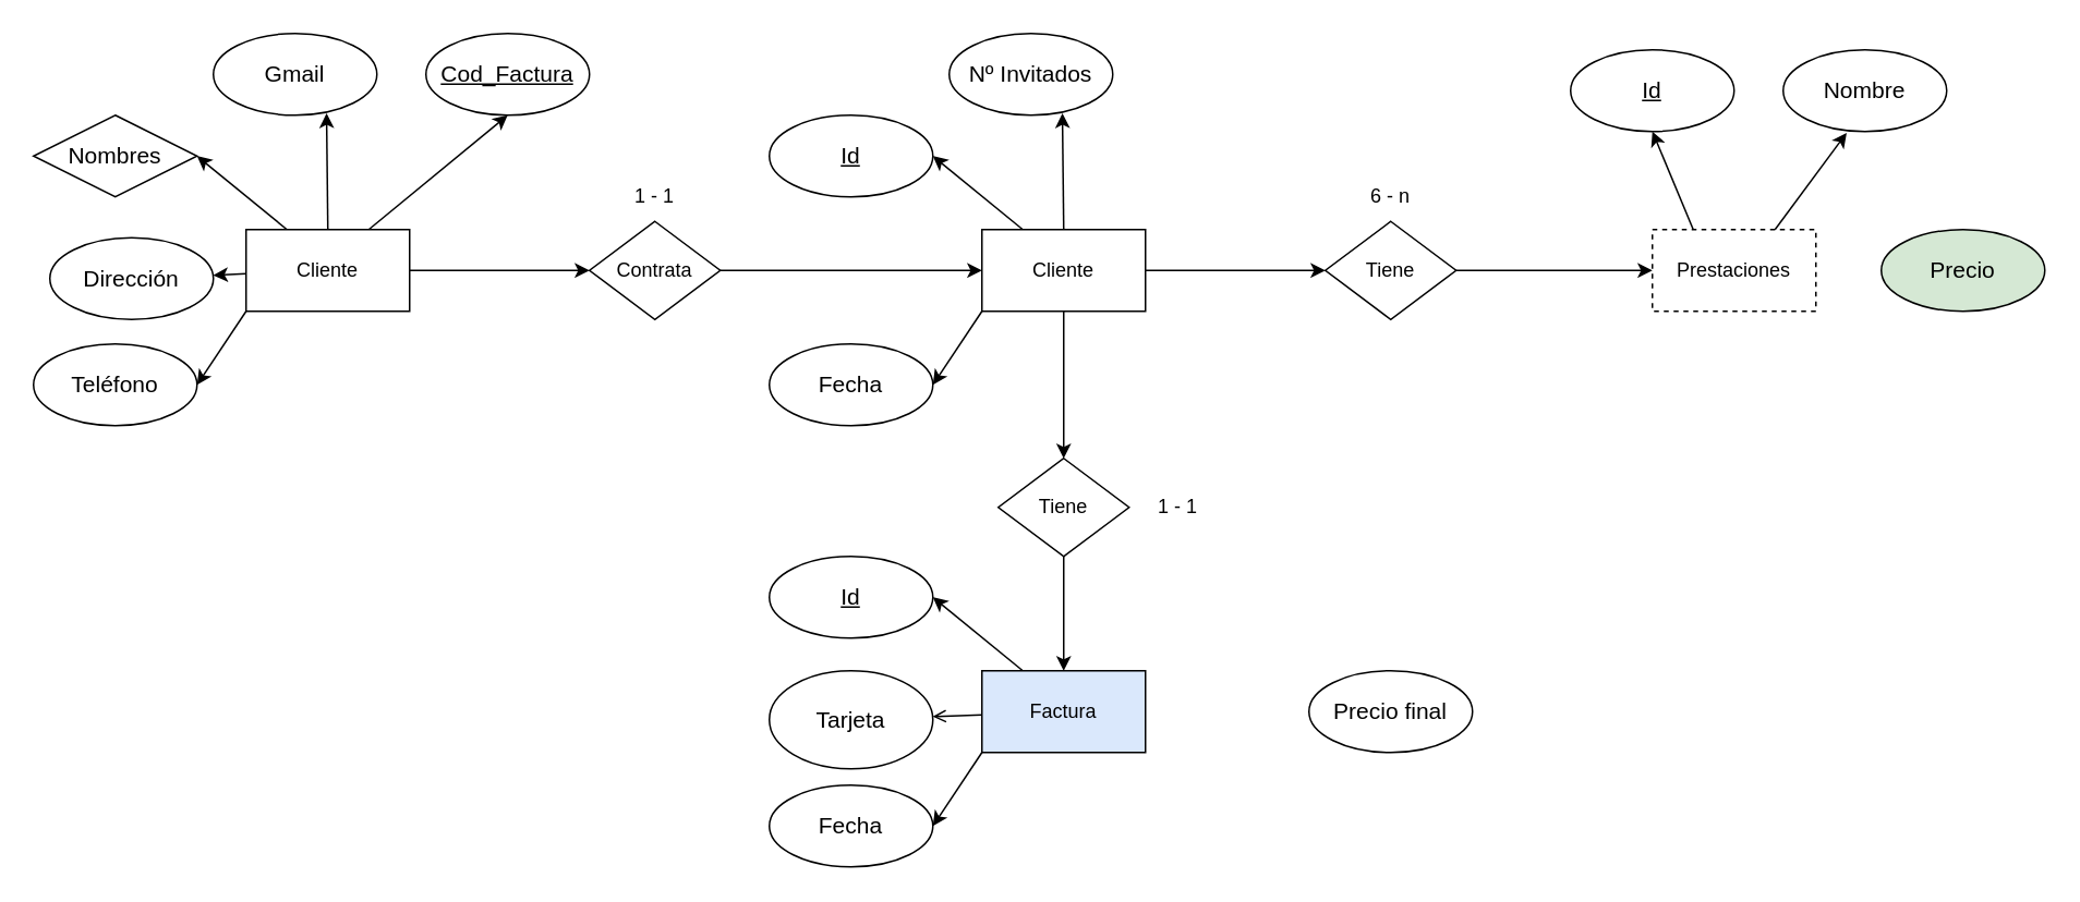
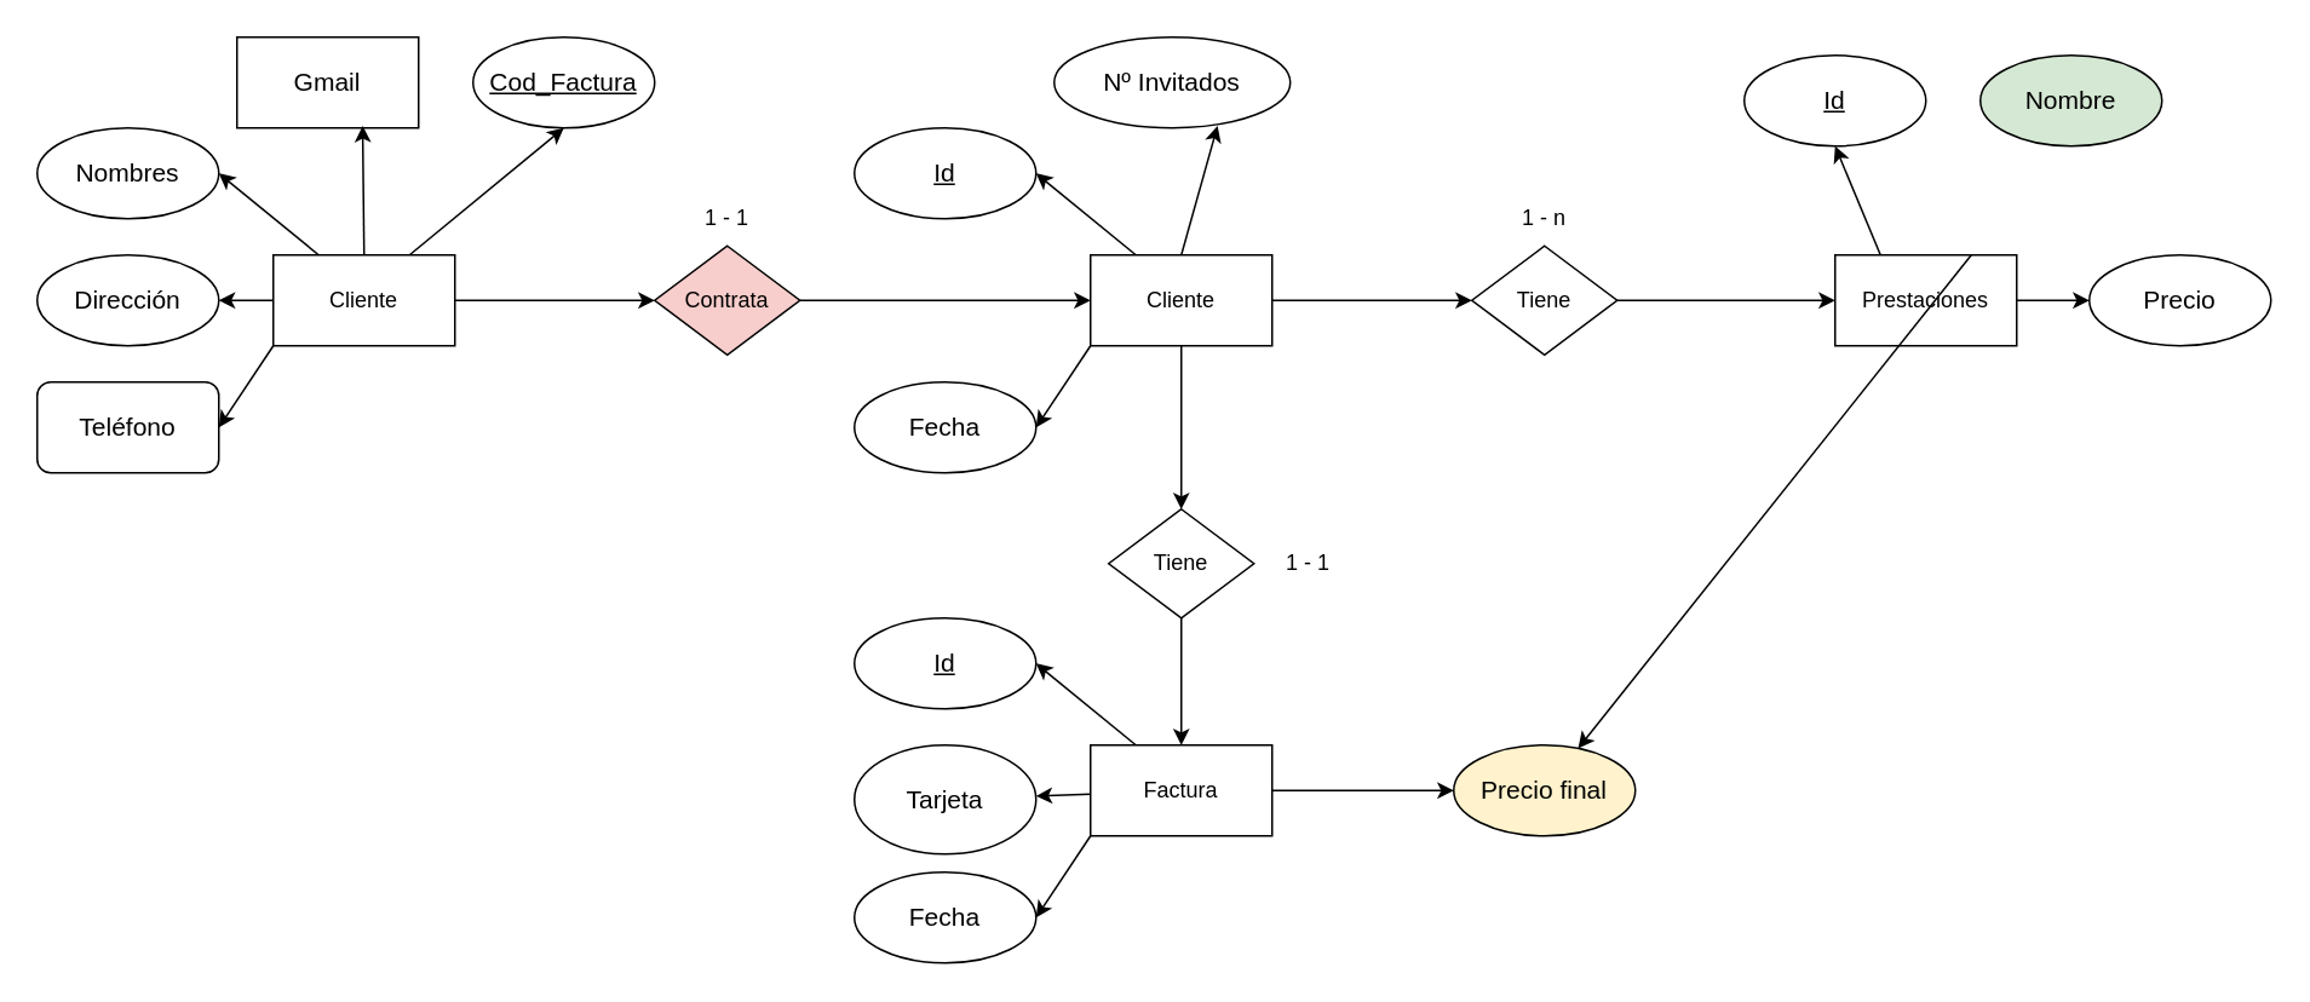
  <mxCell id="0" />
  <mxCell id="1" parent="0" />
- <mxCell id="2" value="&lt;font style=&quot;font-size: 14px;&quot;&gt;Nombres&lt;/font&gt;" style="rhombus;whiteSpace=wrap;html=1;" vertex="1" parent="1"><mxGeometry x="20" y="70" width="100" height="50" as="geometry" /></mxCell>
+ <mxCell id="2" value="&lt;font style=&quot;font-size: 14px;&quot;&gt;Nombres&lt;/font&gt;" style="ellipse;whiteSpace=wrap;html=1;" vertex="1" parent="1"><mxGeometry x="20" y="70" width="100" height="50" as="geometry" /></mxCell>
  <mxCell id="3" style="rounded=0;orthogonalLoop=1;jettySize=auto;html=1;exitX=0.25;exitY=0;exitDx=0;exitDy=0;entryX=1;entryY=0.5;entryDx=0;entryDy=0;" edge="1" parent="1" source="8" target="2"><mxGeometry relative="1" as="geometry" /></mxCell>
  <mxCell id="4" style="rounded=0;orthogonalLoop=1;jettySize=auto;html=1;exitX=0.75;exitY=0;exitDx=0;exitDy=0;entryX=0.5;entryY=1;entryDx=0;entryDy=0;" edge="1" parent="1" source="8" target="9"><mxGeometry relative="1" as="geometry" /></mxCell>
  <mxCell id="5" value="" style="rounded=0;orthogonalLoop=1;jettySize=auto;html=1;" edge="1" parent="1" source="8" target="12"><mxGeometry relative="1" as="geometry" /></mxCell>
  <mxCell id="6" style="rounded=0;orthogonalLoop=1;jettySize=auto;html=1;exitX=0;exitY=1;exitDx=0;exitDy=0;entryX=1;entryY=0.5;entryDx=0;entryDy=0;" edge="1" parent="1" source="8" target="11"><mxGeometry relative="1" as="geometry" /></mxCell>
  <mxCell id="7" value="" style="rounded=0;orthogonalLoop=1;jettySize=auto;html=1;" edge="1" parent="1" source="8" target="15"><mxGeometry relative="1" as="geometry" /></mxCell>
  <mxCell id="8" value="Cliente" style="rounded=0;whiteSpace=wrap;html=1;" vertex="1" parent="1"><mxGeometry x="150" y="140" width="100" height="50" as="geometry" /></mxCell>
  <mxCell id="9" value="&lt;font style=&quot;font-size: 14px;&quot;&gt;Cod_Factura&lt;/font&gt;" style="ellipse;whiteSpace=wrap;html=1;fontStyle=4" vertex="1" parent="1"><mxGeometry x="260" y="20" width="100" height="50" as="geometry" /></mxCell>
- <mxCell id="10" value="&lt;font style=&quot;font-size: 14px;&quot;&gt;Gmail&lt;/font&gt;" style="ellipse;whiteSpace=wrap;html=1;" vertex="1" parent="1"><mxGeometry x="130" y="20" width="100" height="50" as="geometry" /></mxCell>
- <mxCell id="11" value="&lt;font style=&quot;font-size: 14px;&quot;&gt;Teléfono&lt;/font&gt;" style="ellipse;whiteSpace=wrap;html=1;" vertex="1" parent="1"><mxGeometry x="20" y="210" width="100" height="50" as="geometry" /></mxCell>
- <mxCell id="12" value="&lt;font style=&quot;font-size: 14px;&quot;&gt;Dirección&lt;/font&gt;" style="ellipse;whiteSpace=wrap;html=1;" vertex="1" parent="1"><mxGeometry x="30" y="145" width="100" height="50" as="geometry" /></mxCell>
+ <mxCell id="10" value="&lt;font style=&quot;font-size: 14px;&quot;&gt;Gmail&lt;/font&gt;" style="whiteSpace=wrap;html=1;rounded=0;" vertex="1" parent="1"><mxGeometry x="130" y="20" width="100" height="50" as="geometry" /></mxCell>
+ <mxCell id="11" value="&lt;font style=&quot;font-size: 14px;&quot;&gt;Teléfono&lt;/font&gt;" style="whiteSpace=wrap;html=1;rounded=1;" vertex="1" parent="1"><mxGeometry x="20" y="210" width="100" height="50" as="geometry" /></mxCell>
+ <mxCell id="12" value="&lt;font style=&quot;font-size: 14px;&quot;&gt;Dirección&lt;/font&gt;" style="ellipse;whiteSpace=wrap;html=1;" vertex="1" parent="1"><mxGeometry x="20" y="140" width="100" height="50" as="geometry" /></mxCell>
  <mxCell id="13" style="rounded=0;orthogonalLoop=1;jettySize=auto;html=1;exitX=0.5;exitY=0;exitDx=0;exitDy=0;entryX=0.692;entryY=0.976;entryDx=0;entryDy=0;entryPerimeter=0;" edge="1" parent="1" source="8" target="10"><mxGeometry relative="1" as="geometry" /></mxCell>
  <mxCell id="14" value="" style="group" vertex="1" connectable="0" parent="1"><mxGeometry x="360" y="105" width="80" height="90" as="geometry" /></mxCell>
- <mxCell id="15" value="Contrata" style="rhombus;whiteSpace=wrap;html=1;" vertex="1" parent="14"><mxGeometry y="30" width="80" height="60" as="geometry" /></mxCell>
+ <mxCell id="15" value="Contrata" style="rhombus;whiteSpace=wrap;html=1;fillColor=#f8cecc;" vertex="1" parent="14"><mxGeometry y="30" width="80" height="60" as="geometry" /></mxCell>
  <mxCell id="16" value="1 - 1" style="text;html=1;strokeColor=none;fillColor=none;align=center;verticalAlign=middle;whiteSpace=wrap;rounded=0;" vertex="1" parent="14"><mxGeometry x="10" width="60" height="30" as="geometry" /></mxCell>
  <mxCell id="17" style="edgeStyle=orthogonalEdgeStyle;rounded=0;orthogonalLoop=1;jettySize=auto;html=1;exitX=0.5;exitY=1;exitDx=0;exitDy=0;" edge="1" parent="14" source="15" target="15"><mxGeometry relative="1" as="geometry" /></mxCell>
  <mxCell id="18" value="&lt;font style=&quot;font-size: 14px;&quot;&gt;Id&lt;/font&gt;" style="ellipse;whiteSpace=wrap;html=1;fontStyle=4" vertex="1" parent="1"><mxGeometry x="470" y="70" width="100" height="50" as="geometry" /></mxCell>
  <mxCell id="19" style="rounded=0;orthogonalLoop=1;jettySize=auto;html=1;exitX=0.25;exitY=0;exitDx=0;exitDy=0;entryX=1;entryY=0.5;entryDx=0;entryDy=0;" edge="1" parent="1" source="23" target="18"><mxGeometry relative="1" as="geometry" /></mxCell>
  <mxCell id="20" style="rounded=0;orthogonalLoop=1;jettySize=auto;html=1;exitX=0;exitY=1;exitDx=0;exitDy=0;entryX=1;entryY=0.5;entryDx=0;entryDy=0;" edge="1" parent="1" source="23" target="25"><mxGeometry relative="1" as="geometry" /></mxCell>
  <mxCell id="21" value="" style="edgeStyle=orthogonalEdgeStyle;rounded=0;orthogonalLoop=1;jettySize=auto;html=1;" edge="1" parent="1" source="23" target="28"><mxGeometry relative="1" as="geometry" /></mxCell>
  <mxCell id="22" style="edgeStyle=none;rounded=0;orthogonalLoop=1;jettySize=auto;html=1;" edge="1" parent="1" source="23" target="51"><mxGeometry relative="1" as="geometry" /></mxCell>
  <mxCell id="23" value="Cliente" style="rounded=0;whiteSpace=wrap;html=1;" vertex="1" parent="1"><mxGeometry x="600" y="140" width="100" height="50" as="geometry" /></mxCell>
- <mxCell id="24" value="&lt;font style=&quot;font-size: 14px;&quot;&gt;Nº Invitados&lt;/font&gt;" style="ellipse;whiteSpace=wrap;html=1;" vertex="1" parent="1"><mxGeometry x="580" y="20" width="100" height="50" as="geometry" /></mxCell>
+ <mxCell id="24" value="&lt;font style=&quot;font-size: 14px;&quot;&gt;Nº Invitados&lt;/font&gt;" style="ellipse;whiteSpace=wrap;html=1;" vertex="1" parent="1"><mxGeometry x="580" y="20" width="130" height="50" as="geometry" /></mxCell>
  <mxCell id="25" value="&lt;font style=&quot;font-size: 14px;&quot;&gt;Fecha&lt;/font&gt;" style="ellipse;whiteSpace=wrap;html=1;" vertex="1" parent="1"><mxGeometry x="470" y="210" width="100" height="50" as="geometry" /></mxCell>
  <mxCell id="26" style="rounded=0;orthogonalLoop=1;jettySize=auto;html=1;exitX=0.5;exitY=0;exitDx=0;exitDy=0;entryX=0.692;entryY=0.976;entryDx=0;entryDy=0;entryPerimeter=0;" edge="1" parent="1" source="23" target="24"><mxGeometry relative="1" as="geometry" /></mxCell>
  <mxCell id="27" value="" style="group" vertex="1" connectable="0" parent="1"><mxGeometry x="810" y="105" width="80" height="90" as="geometry" /></mxCell>
  <mxCell id="28" value="Tiene" style="rhombus;whiteSpace=wrap;html=1;" vertex="1" parent="27"><mxGeometry y="30" width="80" height="60" as="geometry" /></mxCell>
- <mxCell id="29" value="6 - n" style="text;html=1;strokeColor=none;fillColor=none;align=center;verticalAlign=middle;whiteSpace=wrap;rounded=0;" vertex="1" parent="27"><mxGeometry x="10" width="60" height="30" as="geometry" /></mxCell>
+ <mxCell id="29" value="1 - n" style="text;html=1;strokeColor=none;fillColor=none;align=center;verticalAlign=middle;whiteSpace=wrap;rounded=0;" vertex="1" parent="27"><mxGeometry x="10" width="60" height="30" as="geometry" /></mxCell>
  <mxCell id="30" style="edgeStyle=orthogonalEdgeStyle;rounded=0;orthogonalLoop=1;jettySize=auto;html=1;exitX=0.5;exitY=1;exitDx=0;exitDy=0;" edge="1" parent="27" source="28" target="28"><mxGeometry relative="1" as="geometry" /></mxCell>
  <mxCell id="31" style="edgeStyle=orthogonalEdgeStyle;rounded=0;orthogonalLoop=1;jettySize=auto;html=1;entryX=0;entryY=0.5;entryDx=0;entryDy=0;" edge="1" parent="1" source="15" target="23"><mxGeometry relative="1" as="geometry" /></mxCell>
  <mxCell id="32" value="&lt;font style=&quot;font-size: 14px;&quot;&gt;Id&lt;/font&gt;" style="ellipse;whiteSpace=wrap;html=1;fontStyle=4" vertex="1" parent="1"><mxGeometry x="960" y="30" width="100" height="50" as="geometry" /></mxCell>
+ <mxCell id="33" value="" style="edgeStyle=orthogonalEdgeStyle;rounded=0;orthogonalLoop=1;jettySize=auto;html=1;" edge="1" parent="1" source="35" target="37"><mxGeometry relative="1" as="geometry" /></mxCell>
  <mxCell id="34" style="edgeStyle=none;rounded=0;orthogonalLoop=1;jettySize=auto;html=1;exitX=0.25;exitY=0;exitDx=0;exitDy=0;entryX=0.5;entryY=1;entryDx=0;entryDy=0;" edge="1" parent="1" source="35" target="32"><mxGeometry relative="1" as="geometry" /></mxCell>
- <mxCell id="35" value="Prestaciones" style="rounded=0;whiteSpace=wrap;html=1;dashed=1;" vertex="1" parent="1"><mxGeometry x="1010" y="140" width="100" height="50" as="geometry" /></mxCell>
- <mxCell id="36" value="&lt;font style=&quot;font-size: 14px;&quot;&gt;Nombre&lt;/font&gt;" style="ellipse;whiteSpace=wrap;html=1;" vertex="1" parent="1"><mxGeometry x="1090" y="30" width="100" height="50" as="geometry" /></mxCell>
- <mxCell id="37" value="&lt;font style=&quot;font-size: 14px;&quot;&gt;Precio&lt;/font&gt;" style="ellipse;whiteSpace=wrap;html=1;fillColor=#d5e8d4;" vertex="1" parent="1"><mxGeometry x="1150" y="140" width="100" height="50" as="geometry" /></mxCell>
+ <mxCell id="35" value="Prestaciones" style="rounded=0;whiteSpace=wrap;html=1;" vertex="1" parent="1"><mxGeometry x="1010" y="140" width="100" height="50" as="geometry" /></mxCell>
+ <mxCell id="36" value="&lt;font style=&quot;font-size: 14px;&quot;&gt;Nombre&lt;/font&gt;" style="ellipse;whiteSpace=wrap;html=1;fillColor=#d5e8d4;" vertex="1" parent="1"><mxGeometry x="1090" y="30" width="100" height="50" as="geometry" /></mxCell>
+ <mxCell id="37" value="&lt;font style=&quot;font-size: 14px;&quot;&gt;Precio&lt;/font&gt;" style="ellipse;whiteSpace=wrap;html=1;" vertex="1" parent="1"><mxGeometry x="1150" y="140" width="100" height="50" as="geometry" /></mxCell>
  <mxCell id="38" style="edgeStyle=orthogonalEdgeStyle;rounded=0;orthogonalLoop=1;jettySize=auto;html=1;" edge="1" parent="1" source="28" target="35"><mxGeometry relative="1" as="geometry" /></mxCell>
- <mxCell id="39" style="edgeStyle=none;rounded=0;orthogonalLoop=1;jettySize=auto;html=1;exitX=0.75;exitY=0;exitDx=0;exitDy=0;entryX=0.388;entryY=1.016;entryDx=0;entryDy=0;entryPerimeter=0;" edge="1" parent="1" source="35" target="36"><mxGeometry relative="1" as="geometry" /></mxCell>
+ <mxCell id="39" style="edgeStyle=none;rounded=0;orthogonalLoop=1;jettySize=auto;html=1;exitX=0.75;exitY=0;exitDx=0;exitDy=0;" edge="1" parent="1" source="35" target="46"><mxGeometry relative="1" as="geometry" /></mxCell>
  <mxCell id="40" value="&lt;font style=&quot;font-size: 14px;&quot;&gt;&lt;u&gt;Id&lt;/u&gt;&lt;/font&gt;" style="ellipse;whiteSpace=wrap;html=1;" vertex="1" parent="1"><mxGeometry x="470" y="340" width="100" height="50" as="geometry" /></mxCell>
  <mxCell id="41" style="rounded=0;orthogonalLoop=1;jettySize=auto;html=1;exitX=0.25;exitY=0;exitDx=0;exitDy=0;entryX=1;entryY=0.5;entryDx=0;entryDy=0;" edge="1" parent="1" source="45" target="40"><mxGeometry relative="1" as="geometry" /></mxCell>
- <mxCell id="42" value="" style="rounded=0;orthogonalLoop=1;jettySize=auto;html=1;endArrow=open;" edge="1" parent="1" source="45" target="48"><mxGeometry relative="1" as="geometry" /></mxCell>
+ <mxCell id="42" value="" style="rounded=0;orthogonalLoop=1;jettySize=auto;html=1;" edge="1" parent="1" source="45" target="48"><mxGeometry relative="1" as="geometry" /></mxCell>
  <mxCell id="43" style="rounded=0;orthogonalLoop=1;jettySize=auto;html=1;exitX=0;exitY=1;exitDx=0;exitDy=0;entryX=1;entryY=0.5;entryDx=0;entryDy=0;" edge="1" parent="1" source="45" target="47"><mxGeometry relative="1" as="geometry" /></mxCell>
- <mxCell id="45" value="Factura" style="rounded=0;whiteSpace=wrap;html=1;fillColor=#dae8fc;" vertex="1" parent="1"><mxGeometry x="600" y="410" width="100" height="50" as="geometry" /></mxCell>
- <mxCell id="46" value="&lt;span style=&quot;font-size: 14px;&quot;&gt;Precio final&lt;/span&gt;" style="ellipse;whiteSpace=wrap;html=1;" vertex="1" parent="1"><mxGeometry x="800" y="410" width="100" height="50" as="geometry" /></mxCell>
+ <mxCell id="44" style="edgeStyle=none;rounded=0;orthogonalLoop=1;jettySize=auto;html=1;entryX=0;entryY=0.5;entryDx=0;entryDy=0;" edge="1" parent="1" source="45" target="46"><mxGeometry relative="1" as="geometry" /></mxCell>
+ <mxCell id="45" value="Factura" style="rounded=0;whiteSpace=wrap;html=1;" vertex="1" parent="1"><mxGeometry x="600" y="410" width="100" height="50" as="geometry" /></mxCell>
+ <mxCell id="46" value="&lt;span style=&quot;font-size: 14px;&quot;&gt;Precio final&lt;/span&gt;" style="ellipse;whiteSpace=wrap;html=1;fillColor=#fff2cc;" vertex="1" parent="1"><mxGeometry x="800" y="410" width="100" height="50" as="geometry" /></mxCell>
  <mxCell id="47" value="&lt;font style=&quot;font-size: 14px;&quot;&gt;Fecha&lt;/font&gt;" style="ellipse;whiteSpace=wrap;html=1;" vertex="1" parent="1"><mxGeometry x="470" y="480" width="100" height="50" as="geometry" /></mxCell>
  <mxCell id="48" value="&lt;font style=&quot;font-size: 14px;&quot;&gt;Tarjeta&lt;/font&gt;" style="ellipse;whiteSpace=wrap;html=1;" vertex="1" parent="1"><mxGeometry x="470" y="410" width="100" height="60" as="geometry" /></mxCell>
  <mxCell id="49" value="" style="group" vertex="1" connectable="0" parent="1"><mxGeometry x="610" y="280" width="140" height="60" as="geometry" /></mxCell>
  <mxCell id="50" value="1 - 1" style="text;html=1;strokeColor=none;fillColor=none;align=center;verticalAlign=middle;whiteSpace=wrap;rounded=0;" vertex="1" parent="49"><mxGeometry x="80" y="15" width="60" height="30" as="geometry" /></mxCell>
  <mxCell id="51" value="Tiene" style="rhombus;whiteSpace=wrap;html=1;" vertex="1" parent="49"><mxGeometry width="80" height="60" as="geometry" /></mxCell>
  <mxCell id="52" style="edgeStyle=orthogonalEdgeStyle;rounded=0;orthogonalLoop=1;jettySize=auto;html=1;exitX=0.5;exitY=1;exitDx=0;exitDy=0;" edge="1" parent="49" source="51" target="51"><mxGeometry relative="1" as="geometry" /></mxCell>
  <mxCell id="53" value="" style="edgeStyle=none;rounded=0;orthogonalLoop=1;jettySize=auto;html=1;" edge="1" parent="1" source="51" target="45"><mxGeometry relative="1" as="geometry" /></mxCell>
